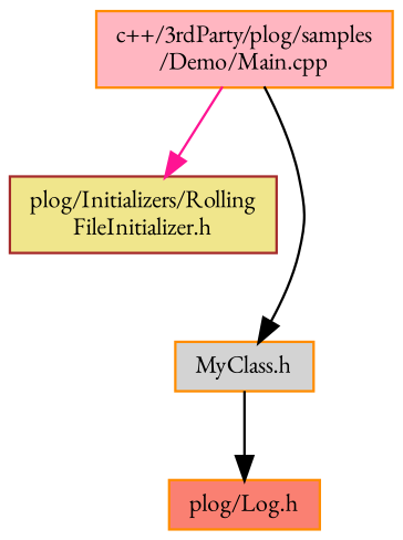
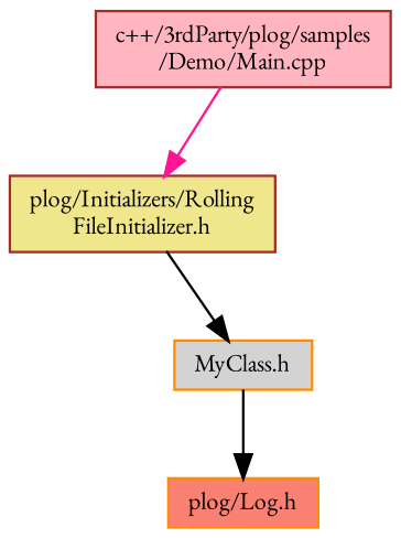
  digraph {
    fontname="EB Garamond"
    node [color=brown fontname="EB Garamond" fontsize=10 shape=record style=filled]
    edge [color=black fontname="EB Garamond" fontsize=10 labelfontname=Helvetica labelfontsize=10 style=solid]
-   n1 [color=darkorange fillcolor=lightpink fontcolor=black height=0.2 label="c++/3rdParty/plog/samples\l/Demo/Main.cpp" width=0.4]
+   n1 [fillcolor=lightpink fontcolor=black height=0.2 label="c++/3rdParty/plog/samples\l/Demo/Main.cpp" width=0.4]
    n2 [fillcolor=khaki height=0.2 label="plog/Initializers/Rolling\lFileInitializer.h" width=0.4]
    n3 [color=darkorange fillcolor=lightgrey height=0.2 label="MyClass.h" width=0.4]
    n4 [color=darkorange fillcolor=salmon height=0.2 label="plog/Log.h" width=0.4]
    n1 -> n2 [color=deeppink]
-   n1 -> n3
+   n2 -> n3
    n3 -> n4
  }
